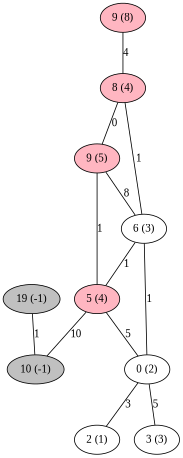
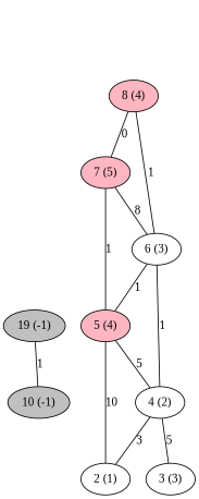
  graph {
    fontname="Liberation Serif"
    node [fontname="Liberation Serif" style=filled]
    edge [fontname="Liberation Serif"]
    n1 [label="2 (1)" style=""]
    n2 [label="3 (3)" style=""]
-   n3 [label="0 (2)" style=""]
+   n3 [label="4 (2)" style=""]
    n4 [fillcolor=lightpink label="5 (4)"]
    n5 [label="6 (3)" style=""]
-   n6 [fillcolor=lightpink label="9 (5)"]
+   n6 [fillcolor=lightpink label="7 (5)"]
    n7 [fillcolor=lightpink label="8 (4)"]
-   n8 [fillcolor=lightpink label="9 (8)"]
    n9 [fillcolor=gray label="10 (-1)"]
    n10 [fillcolor=gray label="19 (-1)"]
    n3 -- n1 [label=3]
    n3 -- n2 [label=5]
-   n4 -- n9 [label=10]
+   n4 -- n1 [label=10]
    n4 -- n3 [label=5]
    n5 -- n3 [label=1]
    n5 -- n4 [label=1]
    n6 -- n4 [label=1]
    n6 -- n5 [label=8]
    n7 -- n5 [label=1]
    n7 -- n6 [label=0]
-   n8 -- n7 [label=4]
    n10 -- n9 [label=1]
  }
